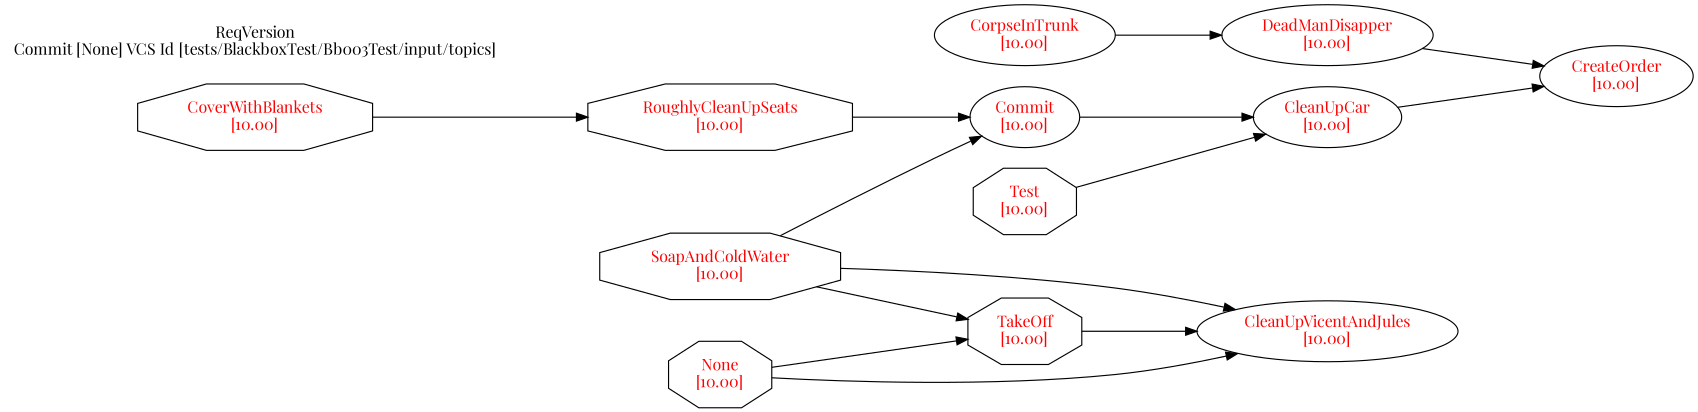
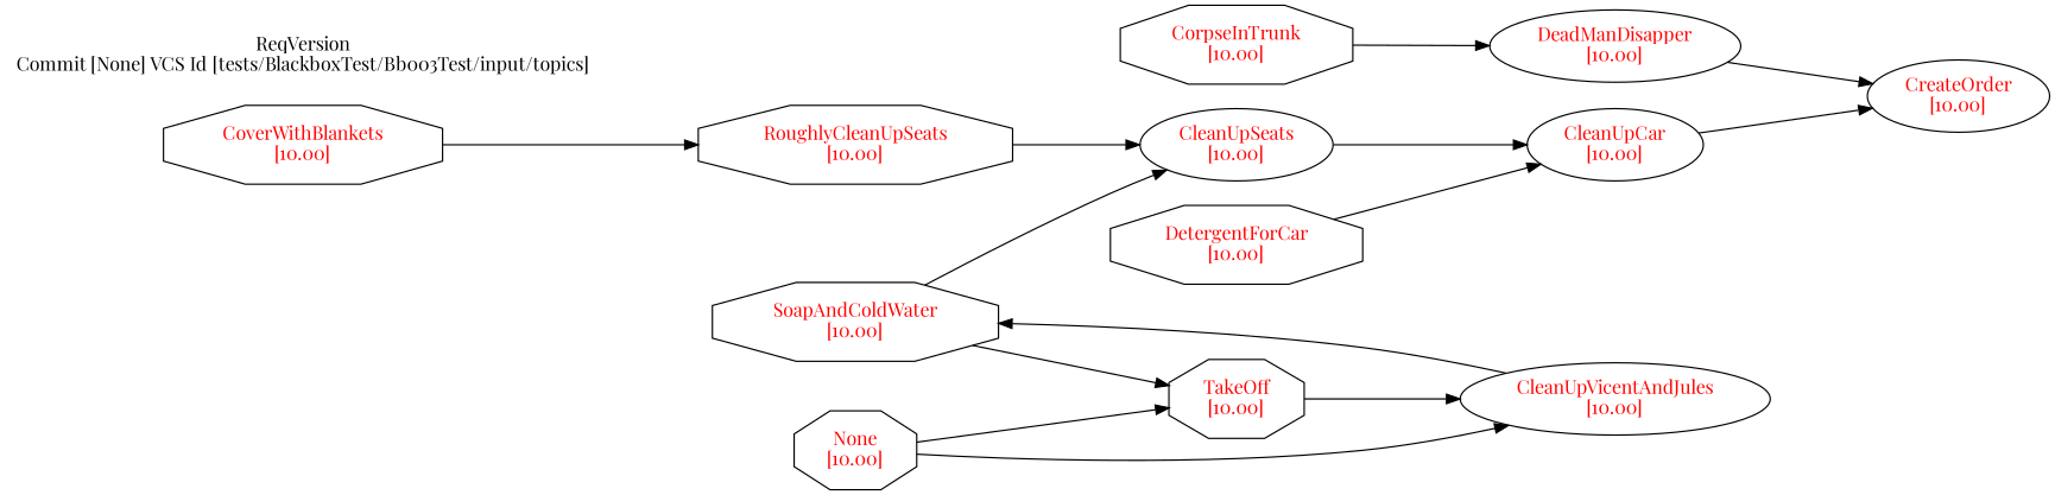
  digraph {
    fontname="Playfair Display"
    mclimit=10.0
    nslimit=10.0
    rankdir=LR
    ranksep=1
    node [fontcolor=red fontname="Playfair Display" shape=octagon]
    edge [fontname="Playfair Display"]
    n1 [label="CleanUpCar\n[10.00]" shape=""]
    n2 [label="CreateOrder\n[10.00]" shape=""]
-   n3 [label="Commit\n[10.00]" shape=""]
+   n3 [label="CleanUpSeats\n[10.00]" shape=""]
    n4 [label="CleanUpVicentAndJules\n[10.00]" shape=""]
-   n5 [label="CorpseInTrunk\n[10.00]" shape=ellipse]
+   n5 [label="CorpseInTrunk\n[10.00]"]
    n6 [label="DeadManDisapper\n[10.00]" shape=""]
    n7 [label="CoverWithBlankets\n[10.00]"]
    n8 [label="RoughlyCleanUpSeats\n[10.00]"]
-   n9 [label="Test\n[10.00]"]
+   n9 [label="DetergentForCar\n[10.00]"]
    n10 [label="SoapAndColdWater\n[10.00]"]
    n11 [label="TakeOff\n[10.00]"]
    n12 [label="None\n[10.00]"]
    n13 [label="ReqVersion\nCommit [None] VCS Id [tests/BlackboxTest/Bb003Test/input/topics]" shape=plaintext fontcolor=""]
    n1 -> n2
    n3 -> n1
    n5 -> n6
    n6 -> n2
    n7 -> n8
    n8 -> n3
    n9 -> n1
    n10 -> n3
-   n10 -> n4
+   n4 -> n10
    n10 -> n11
    n11 -> n4
    n12 -> n4
    n12 -> n11
  }
